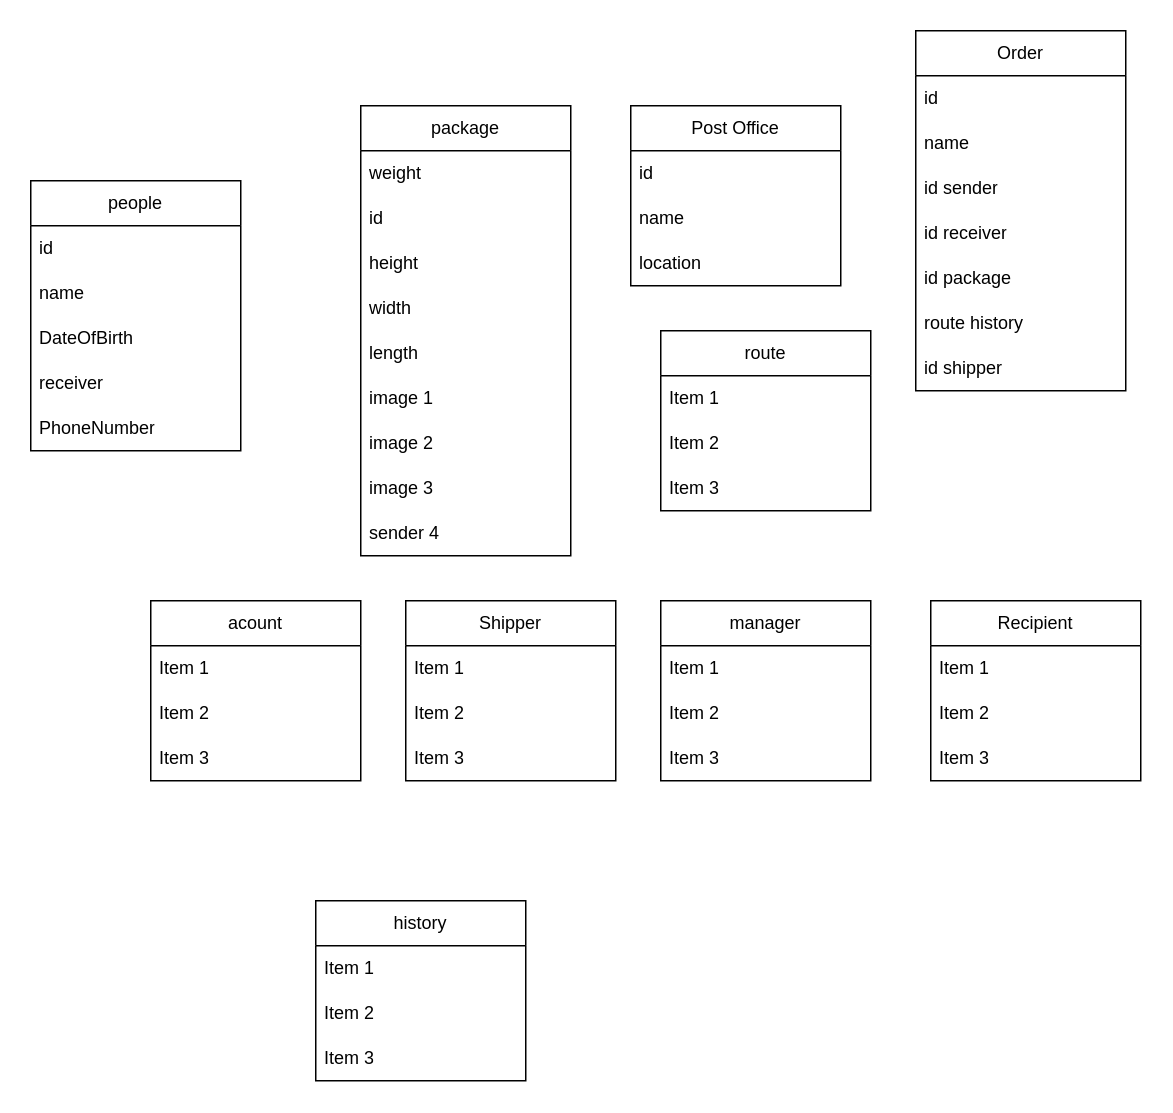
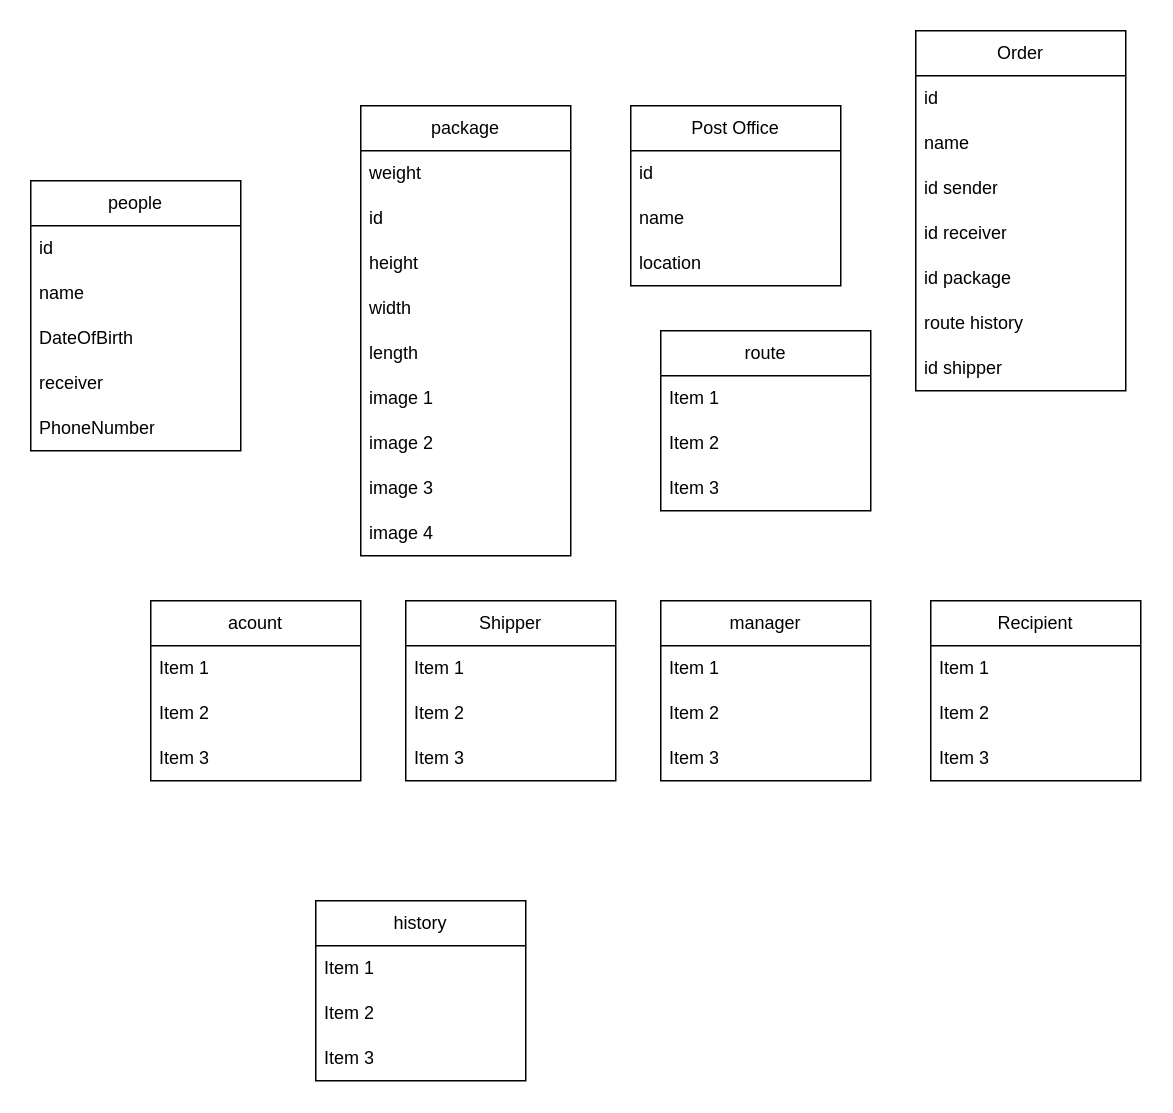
  <mxCell id="0" />
  <mxCell id="1" parent="0" />
  <mxCell id="2" value="people" style="swimlane;fontStyle=0;childLayout=stackLayout;horizontal=1;startSize=30;horizontalStack=0;resizeParent=1;resizeParentMax=0;resizeLast=0;collapsible=1;marginBottom=0;whiteSpace=wrap;html=1;" parent="1" vertex="1"><mxGeometry x="20" y="120" width="140" height="180" as="geometry" /></mxCell>
  <mxCell id="3" value="id" style="text;strokeColor=none;fillColor=none;align=left;verticalAlign=middle;spacingLeft=4;spacingRight=4;overflow=hidden;points=[[0,0.5],[1,0.5]];portConstraint=eastwest;rotatable=0;whiteSpace=wrap;html=1;" parent="2" vertex="1"><mxGeometry y="30" width="140" height="30" as="geometry" /></mxCell>
  <mxCell id="4" value="name&amp;nbsp;" style="text;strokeColor=none;fillColor=none;align=left;verticalAlign=middle;spacingLeft=4;spacingRight=4;overflow=hidden;points=[[0,0.5],[1,0.5]];portConstraint=eastwest;rotatable=0;whiteSpace=wrap;html=1;" parent="2" vertex="1"><mxGeometry y="60" width="140" height="30" as="geometry" /></mxCell>
  <mxCell id="5" value="DateOfBirth" style="text;strokeColor=none;fillColor=none;align=left;verticalAlign=middle;spacingLeft=4;spacingRight=4;overflow=hidden;points=[[0,0.5],[1,0.5]];portConstraint=eastwest;rotatable=0;whiteSpace=wrap;html=1;" parent="2" vertex="1"><mxGeometry y="90" width="140" height="30" as="geometry" /></mxCell>
  <mxCell id="6" value="receiver" style="text;strokeColor=none;fillColor=none;align=left;verticalAlign=middle;spacingLeft=4;spacingRight=4;overflow=hidden;points=[[0,0.5],[1,0.5]];portConstraint=eastwest;rotatable=0;whiteSpace=wrap;html=1;" parent="2" vertex="1"><mxGeometry y="120" width="140" height="30" as="geometry" /></mxCell>
  <mxCell id="7" value="PhoneNumber" style="text;strokeColor=none;fillColor=none;align=left;verticalAlign=middle;spacingLeft=4;spacingRight=4;overflow=hidden;points=[[0,0.5],[1,0.5]];portConstraint=eastwest;rotatable=0;whiteSpace=wrap;html=1;" parent="2" vertex="1"><mxGeometry y="150" width="140" height="30" as="geometry" /></mxCell>
  <mxCell id="8" value="package" style="swimlane;fontStyle=0;childLayout=stackLayout;horizontal=1;startSize=30;horizontalStack=0;resizeParent=1;resizeParentMax=0;resizeLast=0;collapsible=1;marginBottom=0;whiteSpace=wrap;html=1;" parent="1" vertex="1"><mxGeometry x="240" y="70" width="140" height="300" as="geometry" /></mxCell>
  <mxCell id="9" value="weight" style="text;strokeColor=none;fillColor=none;align=left;verticalAlign=middle;spacingLeft=4;spacingRight=4;overflow=hidden;points=[[0,0.5],[1,0.5]];portConstraint=eastwest;rotatable=0;whiteSpace=wrap;html=1;" parent="8" vertex="1"><mxGeometry y="30" width="140" height="30" as="geometry" /></mxCell>
  <mxCell id="10" value="id" style="text;strokeColor=none;fillColor=none;align=left;verticalAlign=middle;spacingLeft=4;spacingRight=4;overflow=hidden;points=[[0,0.5],[1,0.5]];portConstraint=eastwest;rotatable=0;whiteSpace=wrap;html=1;" parent="8" vertex="1"><mxGeometry y="60" width="140" height="30" as="geometry" /></mxCell>
  <mxCell id="11" value="height" style="text;strokeColor=none;fillColor=none;align=left;verticalAlign=middle;spacingLeft=4;spacingRight=4;overflow=hidden;points=[[0,0.5],[1,0.5]];portConstraint=eastwest;rotatable=0;whiteSpace=wrap;html=1;" parent="8" vertex="1"><mxGeometry y="90" width="140" height="30" as="geometry" /></mxCell>
  <mxCell id="12" value="width" style="text;strokeColor=none;fillColor=none;align=left;verticalAlign=middle;spacingLeft=4;spacingRight=4;overflow=hidden;points=[[0,0.5],[1,0.5]];portConstraint=eastwest;rotatable=0;whiteSpace=wrap;html=1;" parent="8" vertex="1"><mxGeometry y="120" width="140" height="30" as="geometry" /></mxCell>
  <mxCell id="13" value="length" style="text;strokeColor=none;fillColor=none;align=left;verticalAlign=middle;spacingLeft=4;spacingRight=4;overflow=hidden;points=[[0,0.5],[1,0.5]];portConstraint=eastwest;rotatable=0;whiteSpace=wrap;html=1;" parent="8" vertex="1"><mxGeometry y="150" width="140" height="30" as="geometry" /></mxCell>
  <mxCell id="14" value="image 1" style="text;strokeColor=none;fillColor=none;align=left;verticalAlign=middle;spacingLeft=4;spacingRight=4;overflow=hidden;points=[[0,0.5],[1,0.5]];portConstraint=eastwest;rotatable=0;whiteSpace=wrap;html=1;" parent="8" vertex="1"><mxGeometry y="180" width="140" height="30" as="geometry" /></mxCell>
  <mxCell id="15" value="image 2" style="text;strokeColor=none;fillColor=none;align=left;verticalAlign=middle;spacingLeft=4;spacingRight=4;overflow=hidden;points=[[0,0.5],[1,0.5]];portConstraint=eastwest;rotatable=0;whiteSpace=wrap;html=1;" parent="8" vertex="1"><mxGeometry y="210" width="140" height="30" as="geometry" /></mxCell>
  <mxCell id="16" value="image 3" style="text;strokeColor=none;fillColor=none;align=left;verticalAlign=middle;spacingLeft=4;spacingRight=4;overflow=hidden;points=[[0,0.5],[1,0.5]];portConstraint=eastwest;rotatable=0;whiteSpace=wrap;html=1;" parent="8" vertex="1"><mxGeometry y="240" width="140" height="30" as="geometry" /></mxCell>
- <mxCell id="17" value="sender 4" style="text;strokeColor=none;fillColor=none;align=left;verticalAlign=middle;spacingLeft=4;spacingRight=4;overflow=hidden;points=[[0,0.5],[1,0.5]];portConstraint=eastwest;rotatable=0;whiteSpace=wrap;html=1;" parent="8" vertex="1"><mxGeometry y="270" width="140" height="30" as="geometry" /></mxCell>
+ <mxCell id="17" value="image 4" style="text;strokeColor=none;fillColor=none;align=left;verticalAlign=middle;spacingLeft=4;spacingRight=4;overflow=hidden;points=[[0,0.5],[1,0.5]];portConstraint=eastwest;rotatable=0;whiteSpace=wrap;html=1;" parent="8" vertex="1"><mxGeometry y="270" width="140" height="30" as="geometry" /></mxCell>
  <mxCell id="18" value="Post Office" style="swimlane;fontStyle=0;childLayout=stackLayout;horizontal=1;startSize=30;horizontalStack=0;resizeParent=1;resizeParentMax=0;resizeLast=0;collapsible=1;marginBottom=0;whiteSpace=wrap;html=1;" parent="1" vertex="1"><mxGeometry x="420" y="70" width="140" height="120" as="geometry" /></mxCell>
  <mxCell id="19" value="id" style="text;strokeColor=none;fillColor=none;align=left;verticalAlign=middle;spacingLeft=4;spacingRight=4;overflow=hidden;points=[[0,0.5],[1,0.5]];portConstraint=eastwest;rotatable=0;whiteSpace=wrap;html=1;" parent="18" vertex="1"><mxGeometry y="30" width="140" height="30" as="geometry" /></mxCell>
  <mxCell id="20" value="name" style="text;strokeColor=none;fillColor=none;align=left;verticalAlign=middle;spacingLeft=4;spacingRight=4;overflow=hidden;points=[[0,0.5],[1,0.5]];portConstraint=eastwest;rotatable=0;whiteSpace=wrap;html=1;" vertex="1" parent="18"><mxGeometry y="60" width="140" height="30" as="geometry" /></mxCell>
  <mxCell id="21" value="location" style="text;strokeColor=none;fillColor=none;align=left;verticalAlign=middle;spacingLeft=4;spacingRight=4;overflow=hidden;points=[[0,0.5],[1,0.5]];portConstraint=eastwest;rotatable=0;whiteSpace=wrap;html=1;" parent="18" vertex="1"><mxGeometry y="90" width="140" height="30" as="geometry" /></mxCell>
  <mxCell id="22" value="manager" style="swimlane;fontStyle=0;childLayout=stackLayout;horizontal=1;startSize=30;horizontalStack=0;resizeParent=1;resizeParentMax=0;resizeLast=0;collapsible=1;marginBottom=0;whiteSpace=wrap;html=1;" parent="1" vertex="1"><mxGeometry x="440" y="400" width="140" height="120" as="geometry" /></mxCell>
  <mxCell id="23" value="Item 1" style="text;strokeColor=none;fillColor=none;align=left;verticalAlign=middle;spacingLeft=4;spacingRight=4;overflow=hidden;points=[[0,0.5],[1,0.5]];portConstraint=eastwest;rotatable=0;whiteSpace=wrap;html=1;" parent="22" vertex="1"><mxGeometry y="30" width="140" height="30" as="geometry" /></mxCell>
  <mxCell id="24" value="Item 2" style="text;strokeColor=none;fillColor=none;align=left;verticalAlign=middle;spacingLeft=4;spacingRight=4;overflow=hidden;points=[[0,0.5],[1,0.5]];portConstraint=eastwest;rotatable=0;whiteSpace=wrap;html=1;" parent="22" vertex="1"><mxGeometry y="60" width="140" height="30" as="geometry" /></mxCell>
  <mxCell id="25" value="Item 3" style="text;strokeColor=none;fillColor=none;align=left;verticalAlign=middle;spacingLeft=4;spacingRight=4;overflow=hidden;points=[[0,0.5],[1,0.5]];portConstraint=eastwest;rotatable=0;whiteSpace=wrap;html=1;" parent="22" vertex="1"><mxGeometry y="90" width="140" height="30" as="geometry" /></mxCell>
  <mxCell id="26" value="acount" style="swimlane;fontStyle=0;childLayout=stackLayout;horizontal=1;startSize=30;horizontalStack=0;resizeParent=1;resizeParentMax=0;resizeLast=0;collapsible=1;marginBottom=0;whiteSpace=wrap;html=1;" parent="1" vertex="1"><mxGeometry x="100" y="400" width="140" height="120" as="geometry" /></mxCell>
  <mxCell id="27" value="Item 1" style="text;strokeColor=none;fillColor=none;align=left;verticalAlign=middle;spacingLeft=4;spacingRight=4;overflow=hidden;points=[[0,0.5],[1,0.5]];portConstraint=eastwest;rotatable=0;whiteSpace=wrap;html=1;" parent="26" vertex="1"><mxGeometry y="30" width="140" height="30" as="geometry" /></mxCell>
  <mxCell id="28" value="Item 2" style="text;strokeColor=none;fillColor=none;align=left;verticalAlign=middle;spacingLeft=4;spacingRight=4;overflow=hidden;points=[[0,0.5],[1,0.5]];portConstraint=eastwest;rotatable=0;whiteSpace=wrap;html=1;" parent="26" vertex="1"><mxGeometry y="60" width="140" height="30" as="geometry" /></mxCell>
  <mxCell id="29" value="Item 3" style="text;strokeColor=none;fillColor=none;align=left;verticalAlign=middle;spacingLeft=4;spacingRight=4;overflow=hidden;points=[[0,0.5],[1,0.5]];portConstraint=eastwest;rotatable=0;whiteSpace=wrap;html=1;" parent="26" vertex="1"><mxGeometry y="90" width="140" height="30" as="geometry" /></mxCell>
  <mxCell id="30" value="Shipper" style="swimlane;fontStyle=0;childLayout=stackLayout;horizontal=1;startSize=30;horizontalStack=0;resizeParent=1;resizeParentMax=0;resizeLast=0;collapsible=1;marginBottom=0;whiteSpace=wrap;html=1;" parent="1" vertex="1"><mxGeometry x="270" y="400" width="140" height="120" as="geometry" /></mxCell>
  <mxCell id="31" value="Item 1" style="text;strokeColor=none;fillColor=none;align=left;verticalAlign=middle;spacingLeft=4;spacingRight=4;overflow=hidden;points=[[0,0.5],[1,0.5]];portConstraint=eastwest;rotatable=0;whiteSpace=wrap;html=1;" parent="30" vertex="1"><mxGeometry y="30" width="140" height="30" as="geometry" /></mxCell>
  <mxCell id="32" value="Item 2" style="text;strokeColor=none;fillColor=none;align=left;verticalAlign=middle;spacingLeft=4;spacingRight=4;overflow=hidden;points=[[0,0.5],[1,0.5]];portConstraint=eastwest;rotatable=0;whiteSpace=wrap;html=1;" parent="30" vertex="1"><mxGeometry y="60" width="140" height="30" as="geometry" /></mxCell>
  <mxCell id="33" value="Item 3" style="text;strokeColor=none;fillColor=none;align=left;verticalAlign=middle;spacingLeft=4;spacingRight=4;overflow=hidden;points=[[0,0.5],[1,0.5]];portConstraint=eastwest;rotatable=0;whiteSpace=wrap;html=1;" parent="30" vertex="1"><mxGeometry y="90" width="140" height="30" as="geometry" /></mxCell>
  <mxCell id="34" value="Order" style="swimlane;fontStyle=0;childLayout=stackLayout;horizontal=1;startSize=30;horizontalStack=0;resizeParent=1;resizeParentMax=0;resizeLast=0;collapsible=1;marginBottom=0;whiteSpace=wrap;html=1;" parent="1" vertex="1"><mxGeometry x="610" y="20" width="140" height="240" as="geometry" /></mxCell>
  <mxCell id="35" value="id" style="text;strokeColor=none;fillColor=none;align=left;verticalAlign=middle;spacingLeft=4;spacingRight=4;overflow=hidden;points=[[0,0.5],[1,0.5]];portConstraint=eastwest;rotatable=0;whiteSpace=wrap;html=1;" parent="34" vertex="1"><mxGeometry y="30" width="140" height="30" as="geometry" /></mxCell>
  <mxCell id="36" value="name" style="text;strokeColor=none;fillColor=none;align=left;verticalAlign=middle;spacingLeft=4;spacingRight=4;overflow=hidden;points=[[0,0.5],[1,0.5]];portConstraint=eastwest;rotatable=0;whiteSpace=wrap;html=1;" parent="34" vertex="1"><mxGeometry y="60" width="140" height="30" as="geometry" /></mxCell>
  <mxCell id="37" value="id sender" style="text;strokeColor=none;fillColor=none;align=left;verticalAlign=middle;spacingLeft=4;spacingRight=4;overflow=hidden;points=[[0,0.5],[1,0.5]];portConstraint=eastwest;rotatable=0;whiteSpace=wrap;html=1;" parent="34" vertex="1"><mxGeometry y="90" width="140" height="30" as="geometry" /></mxCell>
  <mxCell id="38" value="id receiver" style="text;strokeColor=none;fillColor=none;align=left;verticalAlign=middle;spacingLeft=4;spacingRight=4;overflow=hidden;points=[[0,0.5],[1,0.5]];portConstraint=eastwest;rotatable=0;whiteSpace=wrap;html=1;" vertex="1" parent="34"><mxGeometry y="120" width="140" height="30" as="geometry" /></mxCell>
  <mxCell id="39" value="id package" style="text;strokeColor=none;fillColor=none;align=left;verticalAlign=middle;spacingLeft=4;spacingRight=4;overflow=hidden;points=[[0,0.5],[1,0.5]];portConstraint=eastwest;rotatable=0;whiteSpace=wrap;html=1;" vertex="1" parent="34"><mxGeometry y="150" width="140" height="30" as="geometry" /></mxCell>
  <mxCell id="40" value="route history" style="text;strokeColor=none;fillColor=none;align=left;verticalAlign=middle;spacingLeft=4;spacingRight=4;overflow=hidden;points=[[0,0.5],[1,0.5]];portConstraint=eastwest;rotatable=0;whiteSpace=wrap;html=1;" vertex="1" parent="34"><mxGeometry y="180" width="140" height="30" as="geometry" /></mxCell>
  <mxCell id="41" value="id shipper" style="text;strokeColor=none;fillColor=none;align=left;verticalAlign=middle;spacingLeft=4;spacingRight=4;overflow=hidden;points=[[0,0.5],[1,0.5]];portConstraint=eastwest;rotatable=0;whiteSpace=wrap;html=1;" vertex="1" parent="34"><mxGeometry y="210" width="140" height="30" as="geometry" /></mxCell>
  <mxCell id="42" value="Recipient" style="swimlane;fontStyle=0;childLayout=stackLayout;horizontal=1;startSize=30;horizontalStack=0;resizeParent=1;resizeParentMax=0;resizeLast=0;collapsible=1;marginBottom=0;whiteSpace=wrap;html=1;" parent="1" vertex="1"><mxGeometry x="620" y="400" width="140" height="120" as="geometry" /></mxCell>
  <mxCell id="43" value="Item 1" style="text;strokeColor=none;fillColor=none;align=left;verticalAlign=middle;spacingLeft=4;spacingRight=4;overflow=hidden;points=[[0,0.5],[1,0.5]];portConstraint=eastwest;rotatable=0;whiteSpace=wrap;html=1;" parent="42" vertex="1"><mxGeometry y="30" width="140" height="30" as="geometry" /></mxCell>
  <mxCell id="44" value="Item 2" style="text;strokeColor=none;fillColor=none;align=left;verticalAlign=middle;spacingLeft=4;spacingRight=4;overflow=hidden;points=[[0,0.5],[1,0.5]];portConstraint=eastwest;rotatable=0;whiteSpace=wrap;html=1;" parent="42" vertex="1"><mxGeometry y="60" width="140" height="30" as="geometry" /></mxCell>
  <mxCell id="45" value="Item 3" style="text;strokeColor=none;fillColor=none;align=left;verticalAlign=middle;spacingLeft=4;spacingRight=4;overflow=hidden;points=[[0,0.5],[1,0.5]];portConstraint=eastwest;rotatable=0;whiteSpace=wrap;html=1;" parent="42" vertex="1"><mxGeometry y="90" width="140" height="30" as="geometry" /></mxCell>
  <mxCell id="46" value="history" style="swimlane;fontStyle=0;childLayout=stackLayout;horizontal=1;startSize=30;horizontalStack=0;resizeParent=1;resizeParentMax=0;resizeLast=0;collapsible=1;marginBottom=0;whiteSpace=wrap;html=1;" parent="1" vertex="1"><mxGeometry x="210" y="600" width="140" height="120" as="geometry" /></mxCell>
  <mxCell id="47" value="Item 1" style="text;strokeColor=none;fillColor=none;align=left;verticalAlign=middle;spacingLeft=4;spacingRight=4;overflow=hidden;points=[[0,0.5],[1,0.5]];portConstraint=eastwest;rotatable=0;whiteSpace=wrap;html=1;" parent="46" vertex="1"><mxGeometry y="30" width="140" height="30" as="geometry" /></mxCell>
  <mxCell id="48" value="Item 2" style="text;strokeColor=none;fillColor=none;align=left;verticalAlign=middle;spacingLeft=4;spacingRight=4;overflow=hidden;points=[[0,0.5],[1,0.5]];portConstraint=eastwest;rotatable=0;whiteSpace=wrap;html=1;" parent="46" vertex="1"><mxGeometry y="60" width="140" height="30" as="geometry" /></mxCell>
  <mxCell id="49" value="Item 3" style="text;strokeColor=none;fillColor=none;align=left;verticalAlign=middle;spacingLeft=4;spacingRight=4;overflow=hidden;points=[[0,0.5],[1,0.5]];portConstraint=eastwest;rotatable=0;whiteSpace=wrap;html=1;" parent="46" vertex="1"><mxGeometry y="90" width="140" height="30" as="geometry" /></mxCell>
  <mxCell id="50" value="route" style="swimlane;fontStyle=0;childLayout=stackLayout;horizontal=1;startSize=30;horizontalStack=0;resizeParent=1;resizeParentMax=0;resizeLast=0;collapsible=1;marginBottom=0;whiteSpace=wrap;html=1;" vertex="1" parent="1"><mxGeometry x="440" y="220" width="140" height="120" as="geometry" /></mxCell>
  <mxCell id="51" value="Item 1" style="text;strokeColor=none;fillColor=none;align=left;verticalAlign=middle;spacingLeft=4;spacingRight=4;overflow=hidden;points=[[0,0.5],[1,0.5]];portConstraint=eastwest;rotatable=0;whiteSpace=wrap;html=1;" vertex="1" parent="50"><mxGeometry y="30" width="140" height="30" as="geometry" /></mxCell>
  <mxCell id="52" value="Item 2" style="text;strokeColor=none;fillColor=none;align=left;verticalAlign=middle;spacingLeft=4;spacingRight=4;overflow=hidden;points=[[0,0.5],[1,0.5]];portConstraint=eastwest;rotatable=0;whiteSpace=wrap;html=1;" vertex="1" parent="50"><mxGeometry y="60" width="140" height="30" as="geometry" /></mxCell>
  <mxCell id="53" value="Item 3" style="text;strokeColor=none;fillColor=none;align=left;verticalAlign=middle;spacingLeft=4;spacingRight=4;overflow=hidden;points=[[0,0.5],[1,0.5]];portConstraint=eastwest;rotatable=0;whiteSpace=wrap;html=1;" vertex="1" parent="50"><mxGeometry y="90" width="140" height="30" as="geometry" /></mxCell>
